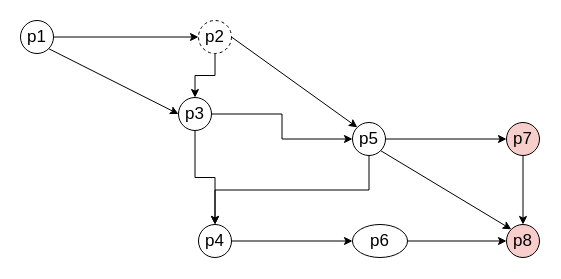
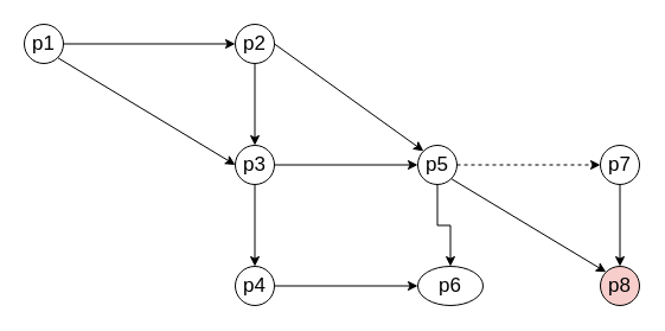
  <mxCell id="0" />
  <mxCell id="1" parent="0" />
  <mxCell id="2" style="edgeStyle=orthogonalEdgeStyle;rounded=0;orthogonalLoop=1;jettySize=auto;html=1;exitX=1;exitY=0.5;exitDx=0;exitDy=0;entryX=0;entryY=0.5;entryDx=0;entryDy=0;fontSize=17;" edge="1" parent="1" source="4" target="21"><mxGeometry relative="1" as="geometry" /></mxCell>
  <mxCell id="3" style="rounded=0;orthogonalLoop=1;jettySize=auto;html=1;exitX=1;exitY=1;exitDx=0;exitDy=0;entryX=0;entryY=0.5;entryDx=0;entryDy=0;fontSize=17;" edge="1" parent="1" source="4" target="18"><mxGeometry relative="1" as="geometry" /></mxCell>
  <mxCell id="4" value="p1" style="ellipse;whiteSpace=wrap;html=1;aspect=fixed;fontSize=17;" vertex="1" parent="1"><mxGeometry x="20" y="20" width="33" height="33" as="geometry" /></mxCell>
  <mxCell id="5" value="p8" style="ellipse;whiteSpace=wrap;html=1;aspect=fixed;fontSize=17;fillColor=#f8cecc;" vertex="1" parent="1"><mxGeometry x="506" y="224" width="33" height="33" as="geometry" /></mxCell>
- <mxCell id="6" style="edgeStyle=orthogonalEdgeStyle;rounded=0;orthogonalLoop=1;jettySize=auto;html=1;exitX=1;exitY=0.5;exitDx=0;exitDy=0;fontSize=17;" edge="1" parent="1" source="7" target="5"><mxGeometry relative="1" as="geometry" /></mxCell>
  <mxCell id="7" value="p6" style="ellipse;whiteSpace=wrap;html=1;aspect=fixed;fontSize=17;" vertex="1" parent="1"><mxGeometry x="352" y="224" width="55" height="33" as="geometry" /></mxCell>
  <mxCell id="8" style="edgeStyle=orthogonalEdgeStyle;rounded=0;orthogonalLoop=1;jettySize=auto;html=1;exitX=1;exitY=0.5;exitDx=0;exitDy=0;entryX=0;entryY=0.5;entryDx=0;entryDy=0;fontSize=17;" edge="1" parent="1" source="9" target="7"><mxGeometry relative="1" as="geometry" /></mxCell>
  <mxCell id="9" value="p4" style="ellipse;whiteSpace=wrap;html=1;aspect=fixed;fontSize=17;" vertex="1" parent="1"><mxGeometry x="198" y="224" width="33" height="33" as="geometry" /></mxCell>
  <mxCell id="10" style="edgeStyle=orthogonalEdgeStyle;rounded=0;orthogonalLoop=1;jettySize=auto;html=1;exitX=0.5;exitY=1;exitDx=0;exitDy=0;entryX=0.5;entryY=0;entryDx=0;entryDy=0;fontSize=17;" edge="1" parent="1" source="11" target="5"><mxGeometry relative="1" as="geometry" /></mxCell>
- <mxCell id="11" value="p7" style="ellipse;whiteSpace=wrap;html=1;aspect=fixed;fontSize=17;fillColor=#f8cecc;" vertex="1" parent="1"><mxGeometry x="506" y="122" width="33" height="33" as="geometry" /></mxCell>
- <mxCell id="12" style="edgeStyle=orthogonalEdgeStyle;rounded=0;orthogonalLoop=1;jettySize=auto;html=1;exitX=1;exitY=0.5;exitDx=0;exitDy=0;fontSize=17;" edge="1" parent="1" source="15" target="11"><mxGeometry relative="1" as="geometry" /></mxCell>
+ <mxCell id="11" value="p7" style="ellipse;whiteSpace=wrap;html=1;aspect=fixed;fontSize=17;" vertex="1" parent="1"><mxGeometry x="506" y="122" width="33" height="33" as="geometry" /></mxCell>
+ <mxCell id="12" style="edgeStyle=orthogonalEdgeStyle;rounded=0;orthogonalLoop=1;jettySize=auto;html=1;exitX=1;exitY=0.5;exitDx=0;exitDy=0;fontSize=17;dashed=1;" edge="1" parent="1" source="15" target="11"><mxGeometry relative="1" as="geometry" /></mxCell>
  <mxCell id="13" style="rounded=0;orthogonalLoop=1;jettySize=auto;html=1;exitX=1;exitY=1;exitDx=0;exitDy=0;entryX=0;entryY=0;entryDx=0;entryDy=0;fontSize=17;" edge="1" parent="1" source="15" target="5"><mxGeometry relative="1" as="geometry" /></mxCell>
- <mxCell id="14" style="edgeStyle=orthogonalEdgeStyle;rounded=0;orthogonalLoop=1;jettySize=auto;html=1;exitX=0.5;exitY=1;exitDx=0;exitDy=0;fontSize=17;" edge="1" parent="1" source="15" target="9"><mxGeometry relative="1" as="geometry" /></mxCell>
+ <mxCell id="14" style="edgeStyle=orthogonalEdgeStyle;rounded=0;orthogonalLoop=1;jettySize=auto;html=1;exitX=0.5;exitY=1;exitDx=0;exitDy=0;entryX=0.5;entryY=0;entryDx=0;entryDy=0;fontSize=17;" edge="1" parent="1" source="15" target="7"><mxGeometry relative="1" as="geometry" /></mxCell>
  <mxCell id="15" value="p5" style="ellipse;whiteSpace=wrap;html=1;aspect=fixed;fontSize=17;" vertex="1" parent="1"><mxGeometry x="352" y="122" width="33" height="33" as="geometry" /></mxCell>
  <mxCell id="16" style="edgeStyle=orthogonalEdgeStyle;rounded=0;orthogonalLoop=1;jettySize=auto;html=1;exitX=1;exitY=0.5;exitDx=0;exitDy=0;entryX=0;entryY=0.5;entryDx=0;entryDy=0;fontSize=17;" edge="1" parent="1" source="18" target="15"><mxGeometry relative="1" as="geometry" /></mxCell>
  <mxCell id="17" style="edgeStyle=orthogonalEdgeStyle;rounded=0;orthogonalLoop=1;jettySize=auto;html=1;exitX=0.5;exitY=1;exitDx=0;exitDy=0;entryX=0.5;entryY=0;entryDx=0;entryDy=0;fontSize=17;" edge="1" parent="1" source="18" target="9"><mxGeometry relative="1" as="geometry" /></mxCell>
- <mxCell id="18" value="p3" style="ellipse;whiteSpace=wrap;html=1;aspect=fixed;fontSize=17;" vertex="1" parent="1"><mxGeometry x="178" y="97" width="33" height="33" as="geometry" /></mxCell>
+ <mxCell id="18" value="p3" style="ellipse;whiteSpace=wrap;html=1;aspect=fixed;fontSize=17;" vertex="1" parent="1"><mxGeometry x="198" y="122" width="33" height="33" as="geometry" /></mxCell>
  <mxCell id="19" style="rounded=0;orthogonalLoop=1;jettySize=auto;html=1;exitX=1;exitY=0.5;exitDx=0;exitDy=0;entryX=0;entryY=0;entryDx=0;entryDy=0;fontSize=17;" edge="1" parent="1" source="21" target="15"><mxGeometry relative="1" as="geometry" /></mxCell>
  <mxCell id="20" style="edgeStyle=orthogonalEdgeStyle;rounded=0;orthogonalLoop=1;jettySize=auto;html=1;exitX=0.5;exitY=1;exitDx=0;exitDy=0;entryX=0.5;entryY=0;entryDx=0;entryDy=0;fontSize=17;" edge="1" parent="1" source="21" target="18"><mxGeometry relative="1" as="geometry" /></mxCell>
- <mxCell id="21" value="p2" style="ellipse;whiteSpace=wrap;html=1;aspect=fixed;fontSize=17;dashed=1;" vertex="1" parent="1"><mxGeometry x="198" y="20" width="33" height="33" as="geometry" /></mxCell>
+ <mxCell id="21" value="p2" style="ellipse;whiteSpace=wrap;html=1;aspect=fixed;fontSize=17;" vertex="1" parent="1"><mxGeometry x="198" y="20" width="33" height="33" as="geometry" /></mxCell>
